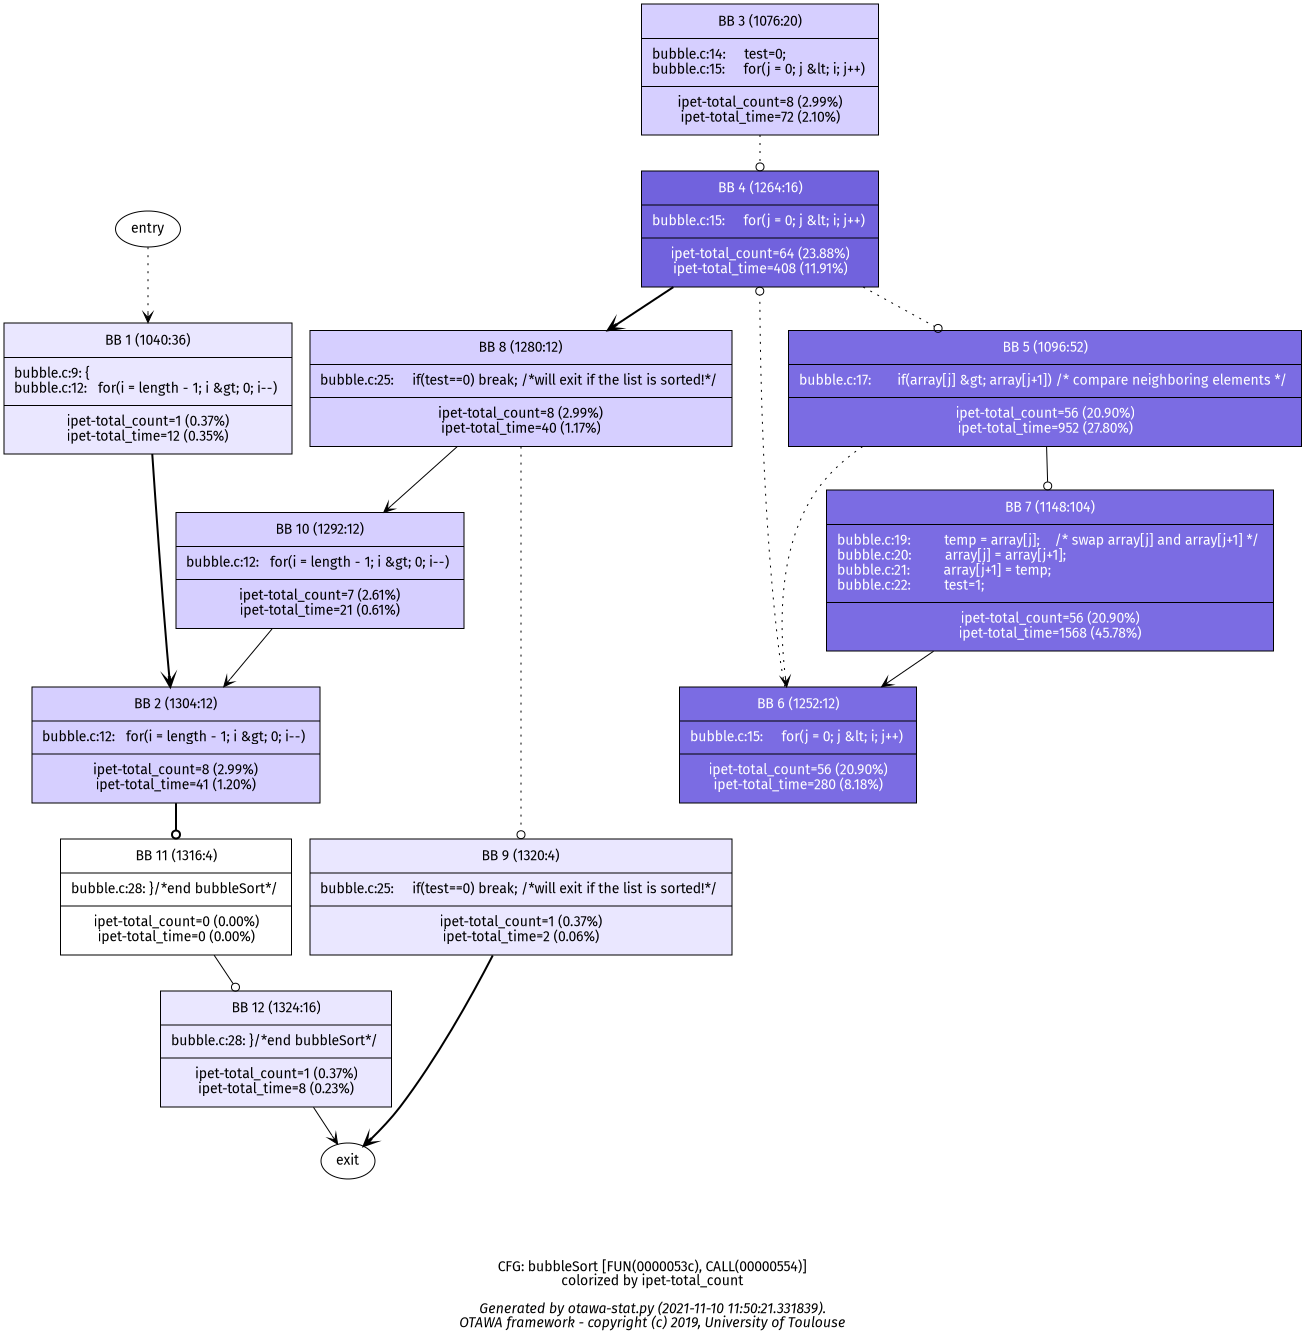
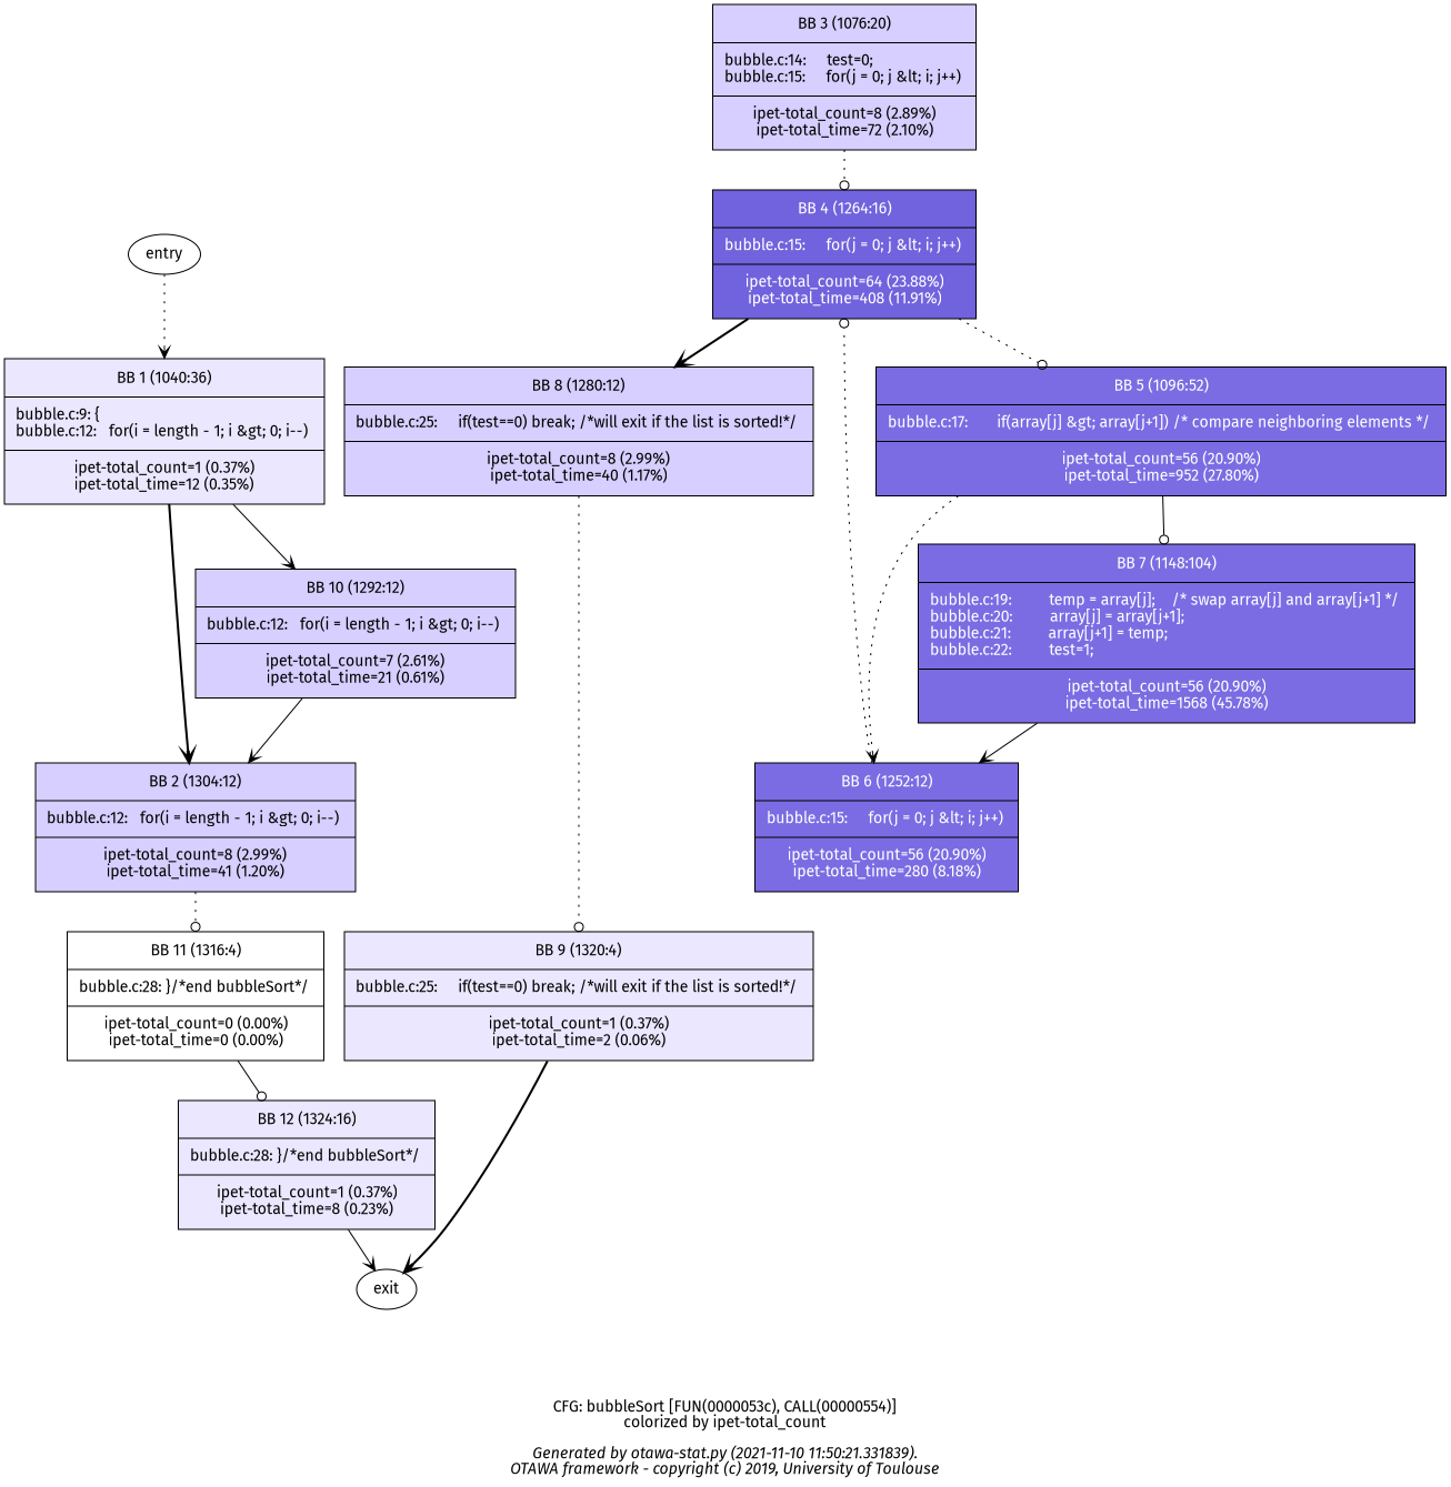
  digraph {
    fontname="Fira Sans"
    label=<CFG: bubbleSort [FUN(0000053c), CALL(00000554)]<br/>colorized by ipet-total_count<br/><BR/><I>Generated by otawa-stat.py (2021-11-10 11:50:21.331839).</I><BR/><I>OTAWA framework - copyright (c) 2019, University of Toulouse</I>>
    node [fontname="Fira Sans" fillcolor="#d6cfff" fontcolor="#000000" margin=0 shape=box style=filled]
    edge [arrowhead=vee fontname="Fira Sans" style=dotted]
    n1 [label=entry fillcolor="" fontcolor="" margin="" shape="" style=""]
    n2 [fillcolor="#eae7ff" label=<<table border='0' cellpadding='8px'><tr><td>BB 1 (1040:36)</td></tr><hr/><tr><td align='left'>bubble.c:9: { <br align='left'/>bubble.c:12: &nbsp;&nbsp;for(i&nbsp;=&nbsp;length&nbsp;-&nbsp;1;&nbsp;i&nbsp;&amp;gt;&nbsp;0;&nbsp;i--) <br align='left'/></td></tr><hr/><tr><td>ipet-total_count=1 (0.37%)<br/>ipet-total_time=12 (0.35%)<br/></td></tr></table>>]
    n3 [label=<<table border='0' cellpadding='8px'><tr><td>BB 2 (1304:12)</td></tr><hr/><tr><td align='left'>bubble.c:12: &nbsp;&nbsp;for(i&nbsp;=&nbsp;length&nbsp;-&nbsp;1;&nbsp;i&nbsp;&amp;gt;&nbsp;0;&nbsp;i--) <br align='left'/></td></tr><hr/><tr><td>ipet-total_count=8 (2.99%)<br/>ipet-total_time=41 (1.20%)<br/></td></tr></table>>]
    n4 [label=<<table border='0' cellpadding='8px'><tr><td>BB 11 (1316:4)</td></tr><hr/><tr><td align='left'>bubble.c:28: }/*end&nbsp;bubbleSort*/ <br align='left'/></td></tr><hr/><tr><td>ipet-total_count=0 (0.00%)<br/>ipet-total_time=0 (0.00%)<br/></td></tr></table>> fillcolor="" fontcolor="" style=""]
-   n5 [label=<<table border='0' cellpadding='8px'><tr><td>BB 3 (1076:20)</td></tr><hr/><tr><td align='left'>bubble.c:14: &nbsp;&nbsp;&nbsp;&nbsp;test=0; <br align='left'/>bubble.c:15: &nbsp;&nbsp;&nbsp;&nbsp;for(j&nbsp;=&nbsp;0;&nbsp;j&nbsp;&amp;lt;&nbsp;i;&nbsp;j++) <br align='left'/></td></tr><hr/><tr><td>ipet-total_count=8 (2.99%)<br/>ipet-total_time=72 (2.10%)<br/></td></tr></table>>]
+   n5 [label=<<table border='0' cellpadding='8px'><tr><td>BB 3 (1076:20)</td></tr><hr/><tr><td align='left'>bubble.c:14: &nbsp;&nbsp;&nbsp;&nbsp;test=0; <br align='left'/>bubble.c:15: &nbsp;&nbsp;&nbsp;&nbsp;for(j&nbsp;=&nbsp;0;&nbsp;j&nbsp;&amp;lt;&nbsp;i;&nbsp;j++) <br align='left'/></td></tr><hr/><tr><td>ipet-total_count=8 (2.89%)<br/>ipet-total_time=72 (2.10%)<br/></td></tr></table>>]
    n6 [fillcolor="#7162dd" fontcolor="#ffffff" label=<<table border='0' cellpadding='8px'><tr><td>BB 4 (1264:16)</td></tr><hr/><tr><td align='left'>bubble.c:15: &nbsp;&nbsp;&nbsp;&nbsp;for(j&nbsp;=&nbsp;0;&nbsp;j&nbsp;&amp;lt;&nbsp;i;&nbsp;j++) <br align='left'/></td></tr><hr/><tr><td>ipet-total_count=64 (23.88%)<br/>ipet-total_time=408 (11.91%)<br/></td></tr></table>>]
    n7 [fillcolor="#eae7ff" label=<<table border='0' cellpadding='8px'><tr><td>BB 12 (1324:16)</td></tr><hr/><tr><td align='left'>bubble.c:28: }/*end&nbsp;bubbleSort*/ <br align='left'/></td></tr><hr/><tr><td>ipet-total_count=1 (0.37%)<br/>ipet-total_time=8 (0.23%)<br/></td></tr></table>>]
    n8 [fillcolor="#7b6ce3" fontcolor="#ffffff" label=<<table border='0' cellpadding='8px'><tr><td>BB 5 (1096:52)</td></tr><hr/><tr><td align='left'>bubble.c:17: &nbsp;&nbsp;&nbsp;&nbsp;&nbsp;&nbsp;if(array[j]&nbsp;&amp;gt;&nbsp;array[j+1])&nbsp;/*&nbsp;compare&nbsp;neighboring&nbsp;elements&nbsp;*/ <br align='left'/></td></tr><hr/><tr><td>ipet-total_count=56 (20.90%)<br/>ipet-total_time=952 (27.80%)<br/></td></tr></table>>]
    n9 [label=<<table border='0' cellpadding='8px'><tr><td>BB 8 (1280:12)</td></tr><hr/><tr><td align='left'>bubble.c:25: &nbsp;&nbsp;&nbsp;&nbsp;if(test==0)&nbsp;break;&nbsp;/*will&nbsp;exit&nbsp;if&nbsp;the&nbsp;list&nbsp;is&nbsp;sorted!*/ <br align='left'/></td></tr><hr/><tr><td>ipet-total_count=8 (2.99%)<br/>ipet-total_time=40 (1.17%)<br/></td></tr></table>>]
    n10 [fillcolor="#7b6ce3" fontcolor="#ffffff" label=<<table border='0' cellpadding='8px'><tr><td>BB 6 (1252:12)</td></tr><hr/><tr><td align='left'>bubble.c:15: &nbsp;&nbsp;&nbsp;&nbsp;for(j&nbsp;=&nbsp;0;&nbsp;j&nbsp;&amp;lt;&nbsp;i;&nbsp;j++) <br align='left'/></td></tr><hr/><tr><td>ipet-total_count=56 (20.90%)<br/>ipet-total_time=280 (8.18%)<br/></td></tr></table>>]
    n11 [fillcolor="#7b6ce3" fontcolor="#ffffff" label=<<table border='0' cellpadding='8px'><tr><td>BB 7 (1148:104)</td></tr><hr/><tr><td align='left'>bubble.c:19: &nbsp;&nbsp;&nbsp;&nbsp;&nbsp;&nbsp;&nbsp;&nbsp;temp&nbsp;=&nbsp;array[j];&nbsp;&nbsp;&nbsp;&nbsp;/*&nbsp;swap&nbsp;array[j]&nbsp;and&nbsp;array[j+1]&nbsp;*/ <br align='left'/>bubble.c:20: &nbsp;&nbsp;&nbsp;&nbsp;&nbsp;&nbsp;&nbsp;&nbsp;array[j]&nbsp;=&nbsp;array[j+1]; <br align='left'/>bubble.c:21: &nbsp;&nbsp;&nbsp;&nbsp;&nbsp;&nbsp;&nbsp;&nbsp;array[j+1]&nbsp;=&nbsp;temp; <br align='left'/>bubble.c:22: &nbsp;&nbsp;&nbsp;&nbsp;&nbsp;&nbsp;&nbsp;&nbsp;test=1; <br align='left'/></td></tr><hr/><tr><td>ipet-total_count=56 (20.90%)<br/>ipet-total_time=1568 (45.78%)<br/></td></tr></table>>]
    n12 [fillcolor="#eae7ff" label=<<table border='0' cellpadding='8px'><tr><td>BB 9 (1320:4)</td></tr><hr/><tr><td align='left'>bubble.c:25: &nbsp;&nbsp;&nbsp;&nbsp;if(test==0)&nbsp;break;&nbsp;/*will&nbsp;exit&nbsp;if&nbsp;the&nbsp;list&nbsp;is&nbsp;sorted!*/ <br align='left'/></td></tr><hr/><tr><td>ipet-total_count=1 (0.37%)<br/>ipet-total_time=2 (0.06%)<br/></td></tr></table>>]
    n13 [label=<<table border='0' cellpadding='8px'><tr><td>BB 10 (1292:12)</td></tr><hr/><tr><td align='left'>bubble.c:12: &nbsp;&nbsp;for(i&nbsp;=&nbsp;length&nbsp;-&nbsp;1;&nbsp;i&nbsp;&amp;gt;&nbsp;0;&nbsp;i--) <br align='left'/></td></tr><hr/><tr><td>ipet-total_count=7 (2.61%)<br/>ipet-total_time=21 (0.61%)<br/></td></tr></table>>]
    n14 [label=exit fillcolor="" fontcolor="" margin="" shape="" style=""]
    n1 -> n2
    n2 -> n3 [style=bold]
-   n3 -> n4 [arrowhead=odot style=bold]
+   n3 -> n4 [arrowhead=odot]
    n4 -> n7 [arrowhead=odot style=solid]
    n5 -> n6 [arrowhead=odot]
    n6 -> n8 [arrowhead=odot]
    n6 -> n9 [style=bold]
    n7 -> n14 [style=solid]
    n8 -> n10
    n8 -> n11 [arrowhead=odot style=solid]
    n9 -> n12 [arrowhead=odot]
-   n9 -> n13 [style=solid]
+   n2 -> n13 [style=solid]
    n10 -> n6 [arrowhead=odot]
    n11 -> n10 [style=solid]
    n12 -> n14 [style=bold]
    n13 -> n3 [style=solid]
  }
